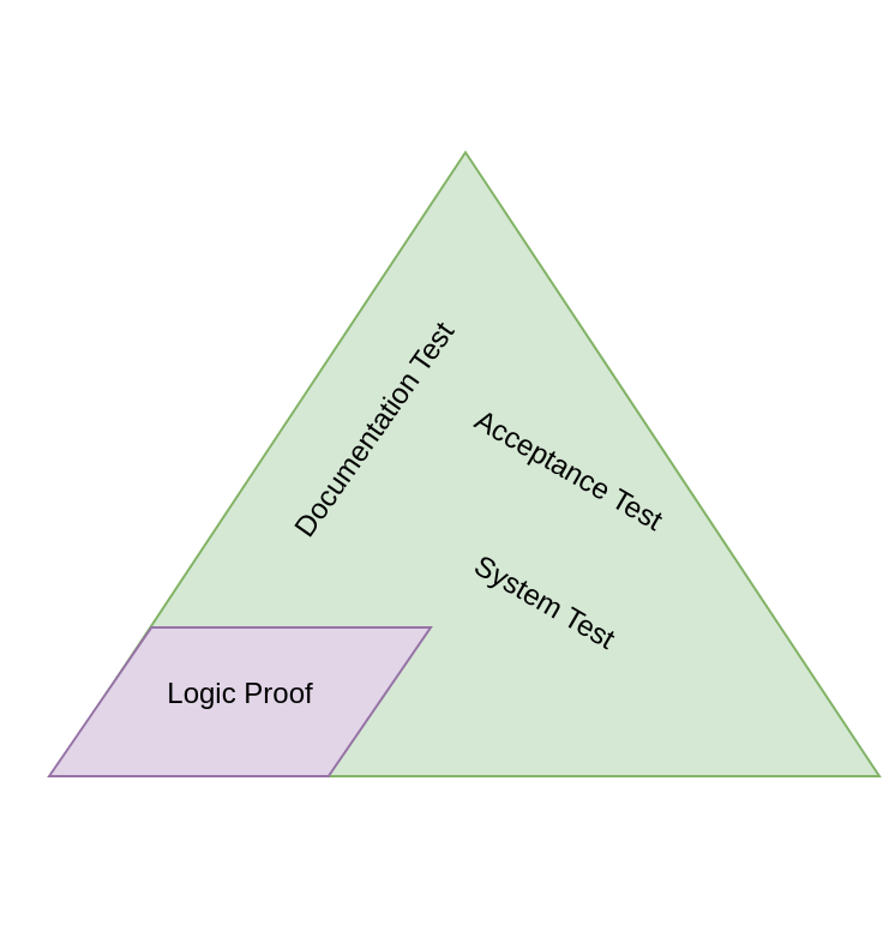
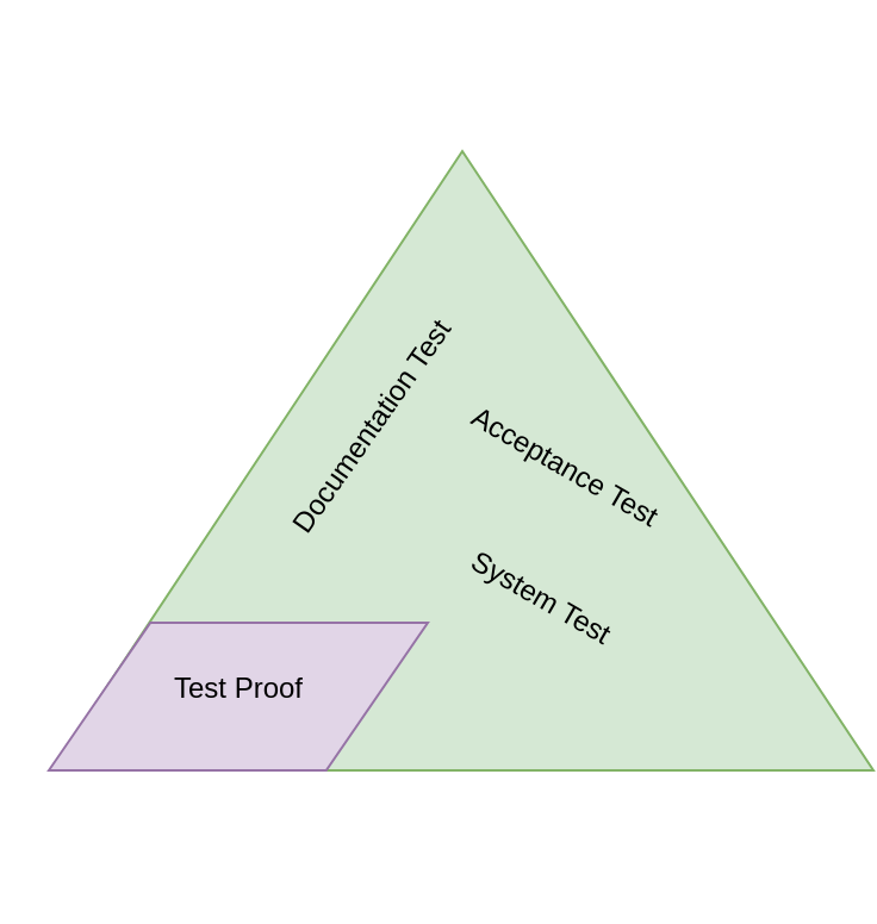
  <mxCell id="0" />
  <mxCell id="1" parent="0" />
  <mxCell id="2" value="" style="triangle;whiteSpace=wrap;html=1;rotation=-90;fillColor=#d5e8d4;strokeColor=#82b366;" vertex="1" parent="1"><mxGeometry x="63.5" y="20.5" width="260" height="345" as="geometry" /></mxCell>
  <mxCell id="3" value="System Test" style="text;html=1;strokeColor=none;fillColor=none;align=center;verticalAlign=middle;whiteSpace=wrap;rounded=0;rotation=30;" vertex="1" parent="1"><mxGeometry x="187" y="241" width="80" height="20" as="geometry" /></mxCell>
  <mxCell id="4" value="Documentation Test" style="text;html=1;strokeColor=none;fillColor=none;align=center;verticalAlign=middle;whiteSpace=wrap;rounded=0;rotation=-55;" vertex="1" parent="1"><mxGeometry x="96" y="167" width="120" height="24" as="geometry" /></mxCell>
  <mxCell id="5" value="Acceptance Test" style="text;html=1;strokeColor=none;fillColor=none;align=center;verticalAlign=middle;whiteSpace=wrap;rounded=0;rotation=30;" vertex="1" parent="1"><mxGeometry x="187" y="186" width="100" height="20" as="geometry" /></mxCell>
  <mxCell id="6" value="" style="shape=parallelogram;perimeter=parallelogramPerimeter;whiteSpace=wrap;html=1;size=0.268;fillColor=#e1d5e7;strokeColor=#9673a6;" vertex="1" parent="1"><mxGeometry x="20" y="261" width="159" height="62" as="geometry" /></mxCell>
- <mxCell id="7" value="Logic Proof" style="text;html=1;strokeColor=none;fillColor=none;align=center;verticalAlign=middle;whiteSpace=wrap;rounded=0;" vertex="1" parent="1"><mxGeometry x="59.5" y="279" width="80" height="20" as="geometry" /></mxCell>
+ <mxCell id="7" value="Test Proof" style="text;html=1;strokeColor=none;fillColor=none;align=center;verticalAlign=middle;whiteSpace=wrap;rounded=0;" vertex="1" parent="1"><mxGeometry x="59.5" y="279" width="80" height="20" as="geometry" /></mxCell>
